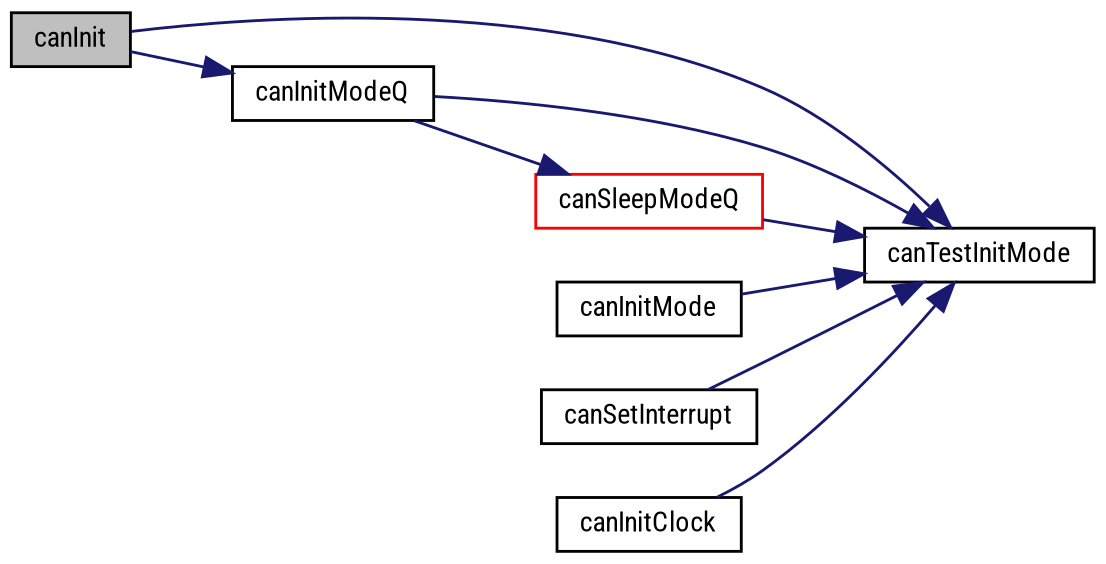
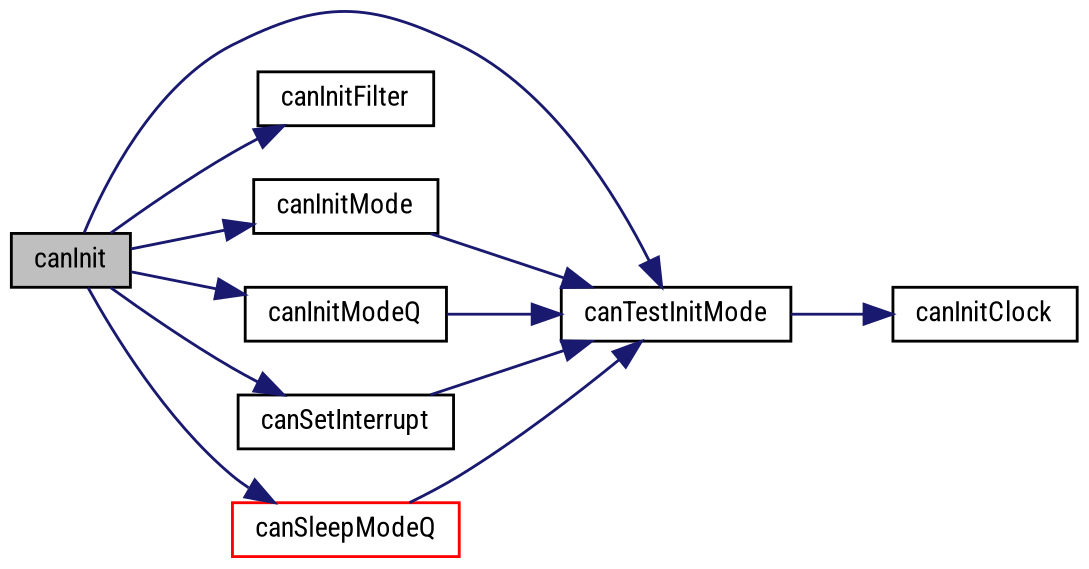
  digraph {
    fontname="Roboto Condensed"
    rankdir=LR
    node [color=black fillcolor=white fontname="Roboto Condensed" fontsize=10 shape=record style=filled]
    edge [color=midnightblue fontname="Roboto Condensed" fontsize=10 labelfontname="FreeSans.ttf" labelfontsize=10 style=solid]
    n1 [fillcolor=grey75 fontcolor=black height=0.2 label=canInit width=0.4]
    n2 [height=0.2 label=canTestInitMode width=0.4]
+   n3 [height=0.2 label=canInitFilter width=0.4]
    n4 [height=0.2 label=canInitMode width=0.4]
    n5 [height=0.2 label=canInitModeQ width=0.4]
    n6 [height=0.2 label=canSetInterrupt width=0.4]
    n7 [color=red height=0.2 label=canSleepModeQ width=0.4]
    n8 [height=0.2 label=canInitClock width=0.4]
    n1 -> n2
+   n1 -> n3
+   n1 -> n4
    n1 -> n5
-   n5 -> n7
+   n1 -> n6
+   n1 -> n7
    n4 -> n2
    n5 -> n2
    n6 -> n2
    n7 -> n2
-   n8 -> n2
+   n2 -> n8
  }
